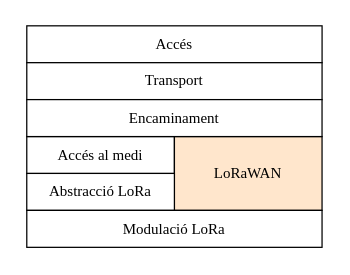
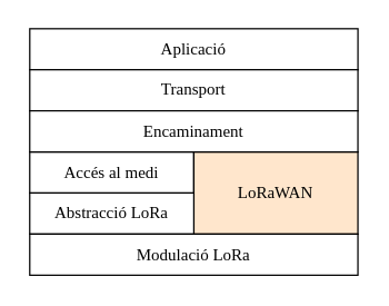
  <mxCell id="0" />
  <mxCell id="1" parent="0" />
- <mxCell id="2" value="Accés" style="rounded=0;whiteSpace=wrap;html=1;fontFamily=Computer Modern;" parent="1" vertex="1"><mxGeometry x="20.94" y="20.16" width="236.22" height="29.49" as="geometry" /></mxCell>
+ <mxCell id="2" value="Aplicació" style="rounded=0;whiteSpace=wrap;html=1;fontFamily=Computer Modern;" parent="1" vertex="1"><mxGeometry x="20.94" y="20.16" width="236.22" height="29.49" as="geometry" /></mxCell>
  <mxCell id="3" value="Transport" style="rounded=0;whiteSpace=wrap;html=1;fontFamily=Computer Modern;" parent="1" vertex="1"><mxGeometry x="20.93" y="49.65" width="236.22" height="29.57" as="geometry" /></mxCell>
  <mxCell id="4" value="Accés al medi" style="rounded=0;whiteSpace=wrap;html=1;fontFamily=Computer Modern;" parent="1" vertex="1"><mxGeometry x="20.92" y="108.75" width="118.11" height="29.57" as="geometry" /></mxCell>
  <mxCell id="5" value="LoRaWAN" style="rounded=0;whiteSpace=wrap;html=1;fontFamily=Computer Modern;fillColor=#ffe6cc;" parent="1" vertex="1"><mxGeometry x="139.03" y="108.75" width="118.11" height="59.05" as="geometry" /></mxCell>
  <mxCell id="6" value="Abstracció LoRa" style="rounded=0;whiteSpace=wrap;html=1;fontFamily=Computer Modern;" parent="1" vertex="1"><mxGeometry x="20.913" y="138.232" width="118.11" height="29.57" as="geometry" /></mxCell>
  <mxCell id="7" value="Modulació LoRa" style="rounded=0;whiteSpace=wrap;html=1;fontFamily=Computer Modern;" parent="1" vertex="1"><mxGeometry x="20.93" y="167.8" width="236.21" height="29.57" as="geometry" /></mxCell>
  <mxCell id="8" value="Encaminament" style="rounded=0;whiteSpace=wrap;html=1;fontFamily=Computer Modern;" vertex="1" parent="1"><mxGeometry x="20.913" y="79.183" width="236.22" height="29.57" as="geometry" /></mxCell>
